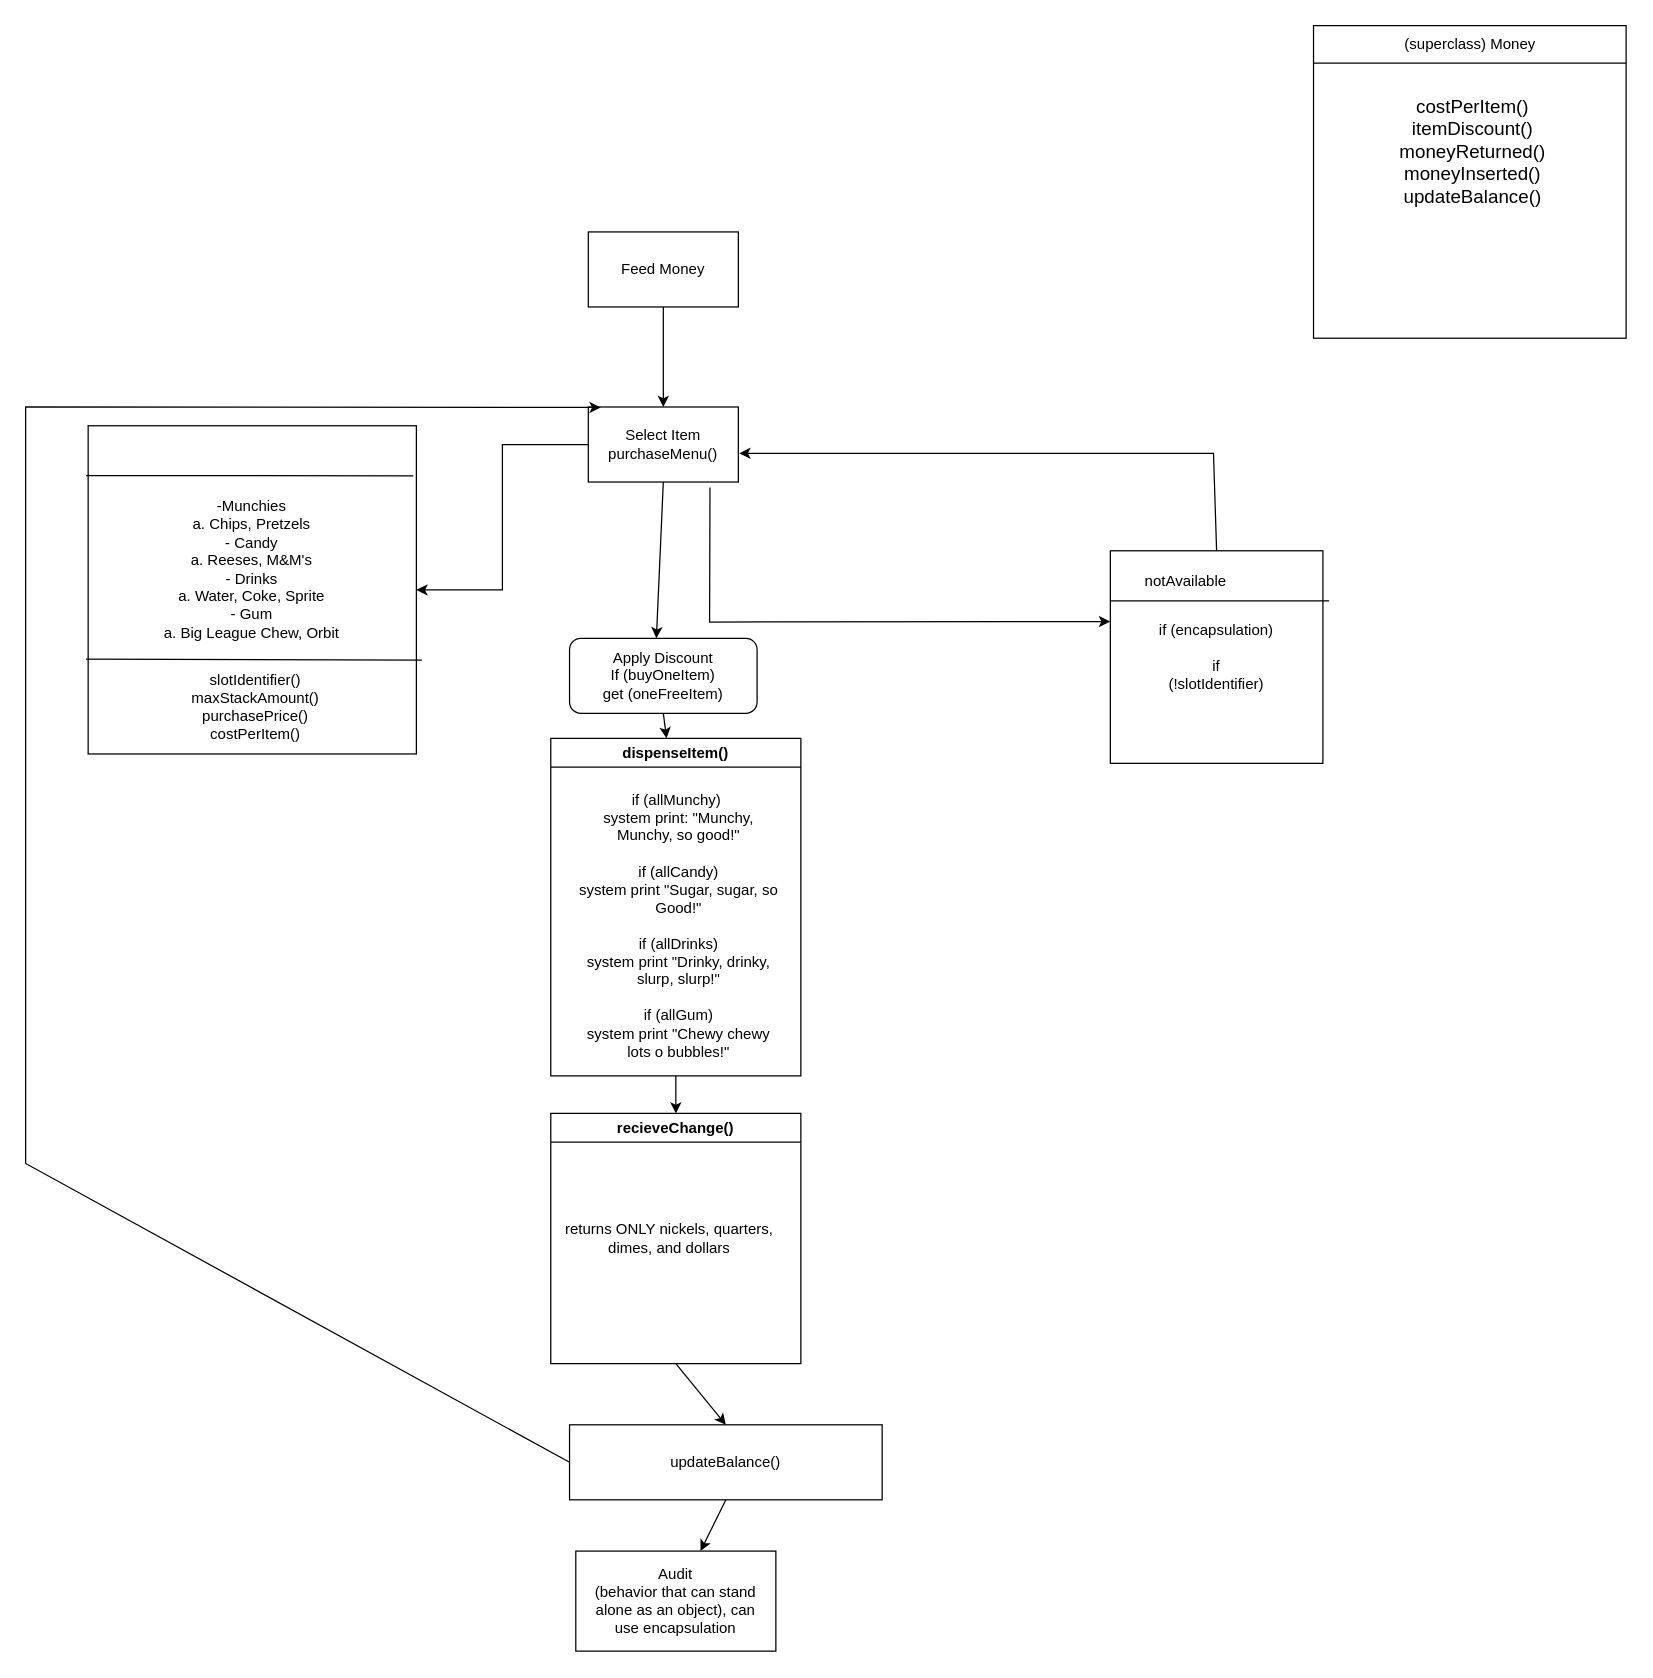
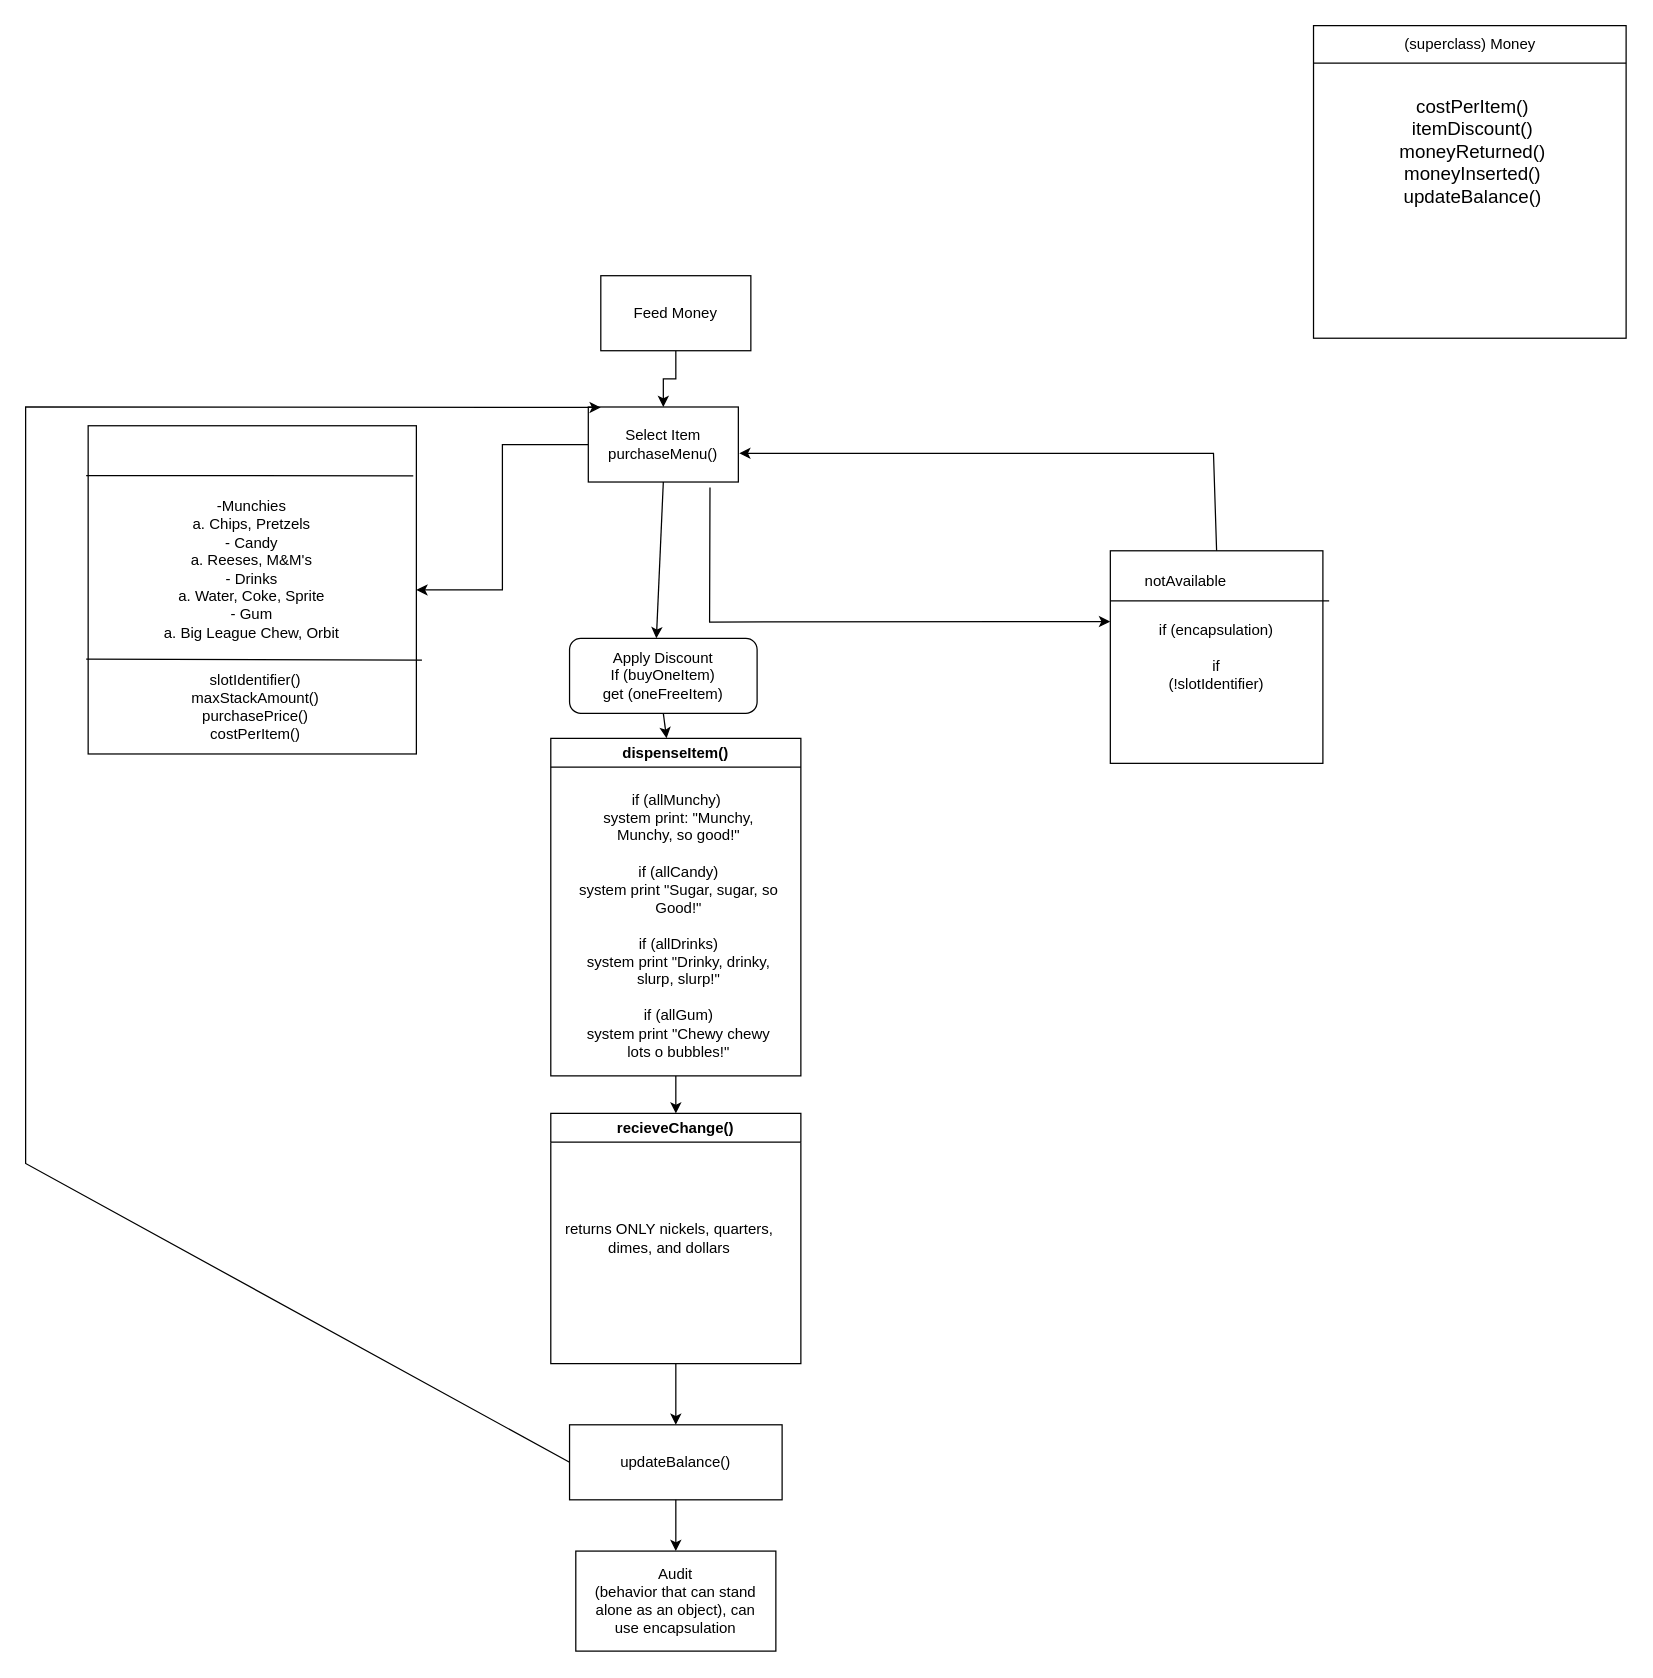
  <mxCell id="0" />
  <mxCell id="1" parent="0" />
  <mxCell id="2" value="" style="html=1;aspect=fixed;" vertex="1" parent="1"><mxGeometry x="70" y="340" width="262.5" height="262.5" as="geometry" /></mxCell>
  <mxCell id="3" value="" style="edgeStyle=orthogonalEdgeStyle;rounded=0;orthogonalLoop=1;jettySize=auto;html=1;exitX=0.5;exitY=1;exitDx=0;exitDy=0;entryX=0.5;entryY=0;entryDx=0;entryDy=0;" edge="1" parent="1" source="6" target="5"><mxGeometry relative="1" as="geometry"><mxPoint x="586.5" y="280" as="targetPoint" /></mxGeometry></mxCell>
  <mxCell id="4" value="" style="edgeStyle=orthogonalEdgeStyle;rounded=0;orthogonalLoop=1;jettySize=auto;html=1;" edge="1" parent="1" source="5" target="2"><mxGeometry relative="1" as="geometry" /></mxCell>
  <mxCell id="5" value="Select Item&lt;br&gt;purchaseMenu()" style="whiteSpace=wrap;html=1;" vertex="1" parent="1"><mxGeometry x="470" y="325" width="120" height="60" as="geometry" /></mxCell>
- <mxCell id="6" value="Feed Money" style="whiteSpace=wrap;html=1;" vertex="1" parent="1"><mxGeometry x="470" y="185" width="120" height="60" as="geometry" /></mxCell>
+ <mxCell id="6" value="Feed Money" style="whiteSpace=wrap;html=1;" vertex="1" parent="1"><mxGeometry x="480" y="220" width="120" height="60" as="geometry" /></mxCell>
  <mxCell id="7" value="" style="html=1;aspect=fixed;" vertex="1" parent="1"><mxGeometry x="1050" y="20" width="250" height="250" as="geometry" /></mxCell>
  <mxCell id="8" value="(superclass) Money" style="text;strokeColor=none;align=center;fillColor=none;html=1;verticalAlign=middle;whiteSpace=wrap;rounded=0;" vertex="1" parent="1"><mxGeometry x="1068.75" y="20" width="212.5" height="30" as="geometry" /></mxCell>
  <mxCell id="9" value="&lt;font style=&quot;font-size: 15px;&quot;&gt;costPerItem()&lt;br&gt;itemDiscount()&lt;br&gt;moneyReturned()&lt;br&gt;moneyInserted()&lt;br&gt;updateBalance()&lt;br&gt;&lt;/font&gt;" style="text;strokeColor=none;align=center;fillColor=none;html=1;verticalAlign=middle;whiteSpace=wrap;rounded=0;" vertex="1" parent="1"><mxGeometry x="1090" y="40" width="175" height="160" as="geometry" /></mxCell>
  <mxCell id="10" value="-Munchies&lt;br&gt;a. Chips, Pretzels&lt;br style=&quot;border-color: var(--border-color);&quot;&gt;&lt;span style=&quot;&quot;&gt;- Candy&lt;br&gt;&lt;/span&gt;a. Reeses, M&amp;amp;M's&lt;br style=&quot;border-color: var(--border-color);&quot;&gt;&lt;span style=&quot;&quot;&gt;- Drinks&lt;br&gt;&lt;/span&gt;a. Water, Coke, Sprite&lt;br style=&quot;border-color: var(--border-color);&quot;&gt;&lt;span style=&quot;&quot;&gt;- Gum&lt;br&gt;a. Big League Chew, Orbit&lt;br&gt;&lt;/span&gt;" style="text;strokeColor=none;align=center;fillColor=none;html=1;verticalAlign=middle;whiteSpace=wrap;rounded=0;" vertex="1" parent="1"><mxGeometry x="106.25" y="385" width="190" height="140" as="geometry" /></mxCell>
  <mxCell id="11" value="" style="endArrow=none;html=1;rounded=0;" edge="1" parent="1"><mxGeometry width="50" height="50" relative="1" as="geometry"><mxPoint x="1050" y="50" as="sourcePoint" /><mxPoint x="1300" y="50" as="targetPoint" /></mxGeometry></mxCell>
  <mxCell id="12" value="" style="endArrow=none;html=1;rounded=0;entryX=-0.006;entryY=0.152;entryDx=0;entryDy=0;entryPerimeter=0;" edge="1" parent="1" target="2"><mxGeometry width="50" height="50" relative="1" as="geometry"><mxPoint x="330" y="380" as="sourcePoint" /><mxPoint x="640" y="520" as="targetPoint" /></mxGeometry></mxCell>
  <mxCell id="13" value="" style="endArrow=none;html=1;rounded=0;exitX=-0.006;exitY=0.711;exitDx=0;exitDy=0;exitPerimeter=0;entryX=1.017;entryY=0.714;entryDx=0;entryDy=0;entryPerimeter=0;" edge="1" parent="1" source="2" target="2"><mxGeometry width="50" height="50" relative="1" as="geometry"><mxPoint x="590" y="570" as="sourcePoint" /><mxPoint x="330" y="520" as="targetPoint" /></mxGeometry></mxCell>
  <mxCell id="14" value="slotIdentifier()&lt;br&gt;maxStackAmount()&lt;br&gt;purchasePrice()&lt;br&gt;costPerItem()" style="text;strokeColor=none;align=center;fillColor=none;html=1;verticalAlign=middle;whiteSpace=wrap;rounded=0;" vertex="1" parent="1"><mxGeometry x="174" y="550" width="60" height="30" as="geometry" /></mxCell>
  <mxCell id="15" value="" style="rounded=0;whiteSpace=wrap;html=1;" vertex="1" parent="1"><mxGeometry x="887.5" y="440" width="170" height="170" as="geometry" /></mxCell>
  <mxCell id="16" value="" style="endArrow=none;html=1;rounded=0;" edge="1" parent="1"><mxGeometry width="50" height="50" relative="1" as="geometry"><mxPoint x="1062.5" y="480" as="sourcePoint" /><mxPoint x="887.5" y="480" as="targetPoint" /></mxGeometry></mxCell>
  <mxCell id="17" value="notAvailable" style="text;strokeColor=none;align=center;fillColor=none;html=1;verticalAlign=middle;whiteSpace=wrap;rounded=0;" vertex="1" parent="1"><mxGeometry x="917.5" y="450" width="60" height="30" as="geometry" /></mxCell>
  <mxCell id="18" value="if (encapsulation)&lt;br&gt;&lt;br&gt;if&lt;br&gt;(!slotIdentifier)" style="text;strokeColor=none;align=center;fillColor=none;html=1;verticalAlign=middle;whiteSpace=wrap;rounded=0;" vertex="1" parent="1"><mxGeometry x="925" y="500" width="95" height="50" as="geometry" /></mxCell>
  <mxCell id="19" value="" style="endArrow=classic;html=1;rounded=0;exitX=0.811;exitY=1.072;exitDx=0;exitDy=0;entryX=-0.001;entryY=0.333;entryDx=0;entryDy=0;entryPerimeter=0;exitPerimeter=0;" edge="1" parent="1" source="5" target="15"><mxGeometry width="50" height="50" relative="1" as="geometry"><mxPoint x="590" y="495" as="sourcePoint" /><mxPoint x="640" y="500" as="targetPoint" /><Array as="points"><mxPoint x="567" y="497" /></Array></mxGeometry></mxCell>
  <mxCell id="20" value="" style="endArrow=classic;html=1;rounded=0;exitX=0.5;exitY=0;exitDx=0;exitDy=0;entryX=1.006;entryY=0.617;entryDx=0;entryDy=0;entryPerimeter=0;" edge="1" parent="1" source="15" target="5"><mxGeometry width="50" height="50" relative="1" as="geometry"><mxPoint x="590" y="550" as="sourcePoint" /><mxPoint x="640" y="500" as="targetPoint" /><Array as="points"><mxPoint x="970" y="362" /></Array></mxGeometry></mxCell>
  <mxCell id="21" value="dispenseItem()" style="swimlane;whiteSpace=wrap;html=1;startSize=23;" vertex="1" parent="1"><mxGeometry x="440" y="590" width="200" height="270" as="geometry" /></mxCell>
  <mxCell id="22" value="if (allMunchy)&amp;nbsp;&lt;br&gt;system print: &quot;Munchy, Munchy, so good!&quot;&lt;br&gt;&lt;br&gt;if (allCandy)&lt;br&gt;system print &quot;Sugar, sugar, so Good!&quot;&lt;br&gt;&lt;br&gt;if (allDrinks)&lt;br&gt;system print &quot;Drinky, drinky, slurp, slurp!&quot;&lt;br&gt;&lt;br&gt;if (allGum)&lt;br&gt;system print &quot;Chewy chewy lots o bubbles!&quot;" style="text;strokeColor=none;align=center;fillColor=none;html=1;verticalAlign=middle;whiteSpace=wrap;rounded=0;" vertex="1" parent="21"><mxGeometry x="20" y="20" width="165" height="260" as="geometry" /></mxCell>
  <mxCell id="23" value="" style="endArrow=classic;html=1;rounded=0;exitX=0.5;exitY=1;exitDx=0;exitDy=0;entryX=0.463;entryY=0;entryDx=0;entryDy=0;entryPerimeter=0;" edge="1" parent="1" source="28" target="21"><mxGeometry width="50" height="50" relative="1" as="geometry"><mxPoint x="690" y="540" as="sourcePoint" /><mxPoint x="740" y="490" as="targetPoint" /></mxGeometry></mxCell>
  <mxCell id="24" value="" style="endArrow=classic;html=1;rounded=0;exitX=0.5;exitY=1;exitDx=0;exitDy=0;" edge="1" parent="1" source="21" target="29"><mxGeometry width="50" height="50" relative="1" as="geometry"><mxPoint x="570" y="940" as="sourcePoint" /><mxPoint x="540" y="900" as="targetPoint" /></mxGeometry></mxCell>
- <mxCell id="25" value="updateBalance()" style="rounded=0;whiteSpace=wrap;html=1;" vertex="1" parent="1"><mxGeometry x="455" y="1139" width="250" height="60" as="geometry" /></mxCell>
+ <mxCell id="25" value="updateBalance()" style="rounded=0;whiteSpace=wrap;html=1;" vertex="1" parent="1"><mxGeometry x="455" y="1139" width="170" height="60" as="geometry" /></mxCell>
  <mxCell id="26" value="" style="endArrow=classic;html=1;rounded=0;exitX=0;exitY=0.5;exitDx=0;exitDy=0;entryX=0.083;entryY=0.006;entryDx=0;entryDy=0;entryPerimeter=0;" edge="1" parent="1" source="25" target="5"><mxGeometry width="50" height="50" relative="1" as="geometry"><mxPoint x="690" y="580" as="sourcePoint" /><mxPoint x="480" y="320" as="targetPoint" /><Array as="points"><mxPoint x="20" y="930" /><mxPoint x="20" y="325" /></Array></mxGeometry></mxCell>
  <mxCell id="27" value="" style="endArrow=classic;html=1;rounded=0;exitX=0.5;exitY=1;exitDx=0;exitDy=0;entryX=0.463;entryY=0;entryDx=0;entryDy=0;entryPerimeter=0;" edge="1" parent="1" source="5" target="28"><mxGeometry width="50" height="50" relative="1" as="geometry"><mxPoint x="530" y="385" as="sourcePoint" /><mxPoint x="533" y="700" as="targetPoint" /></mxGeometry></mxCell>
  <mxCell id="28" value="Apply Discount&lt;br&gt;If (buyOneItem)&lt;br&gt;get (oneFreeItem)" style="whiteSpace=wrap;html=1;rounded=1;" vertex="1" parent="1"><mxGeometry x="455" y="510" width="150" height="60" as="geometry" /></mxCell>
  <mxCell id="29" value="recieveChange()" style="swimlane;whiteSpace=wrap;html=1;" vertex="1" parent="1"><mxGeometry x="440" y="890" width="200" height="200" as="geometry" /></mxCell>
  <mxCell id="30" value="&lt;span style=&quot;&quot;&gt;returns ONLY nickels, quarters, dimes, and dollars&lt;br&gt;&lt;/span&gt;" style="text;strokeColor=none;align=center;fillColor=none;html=1;verticalAlign=middle;whiteSpace=wrap;rounded=0;" vertex="1" parent="29"><mxGeometry y="30" width="190" height="140" as="geometry" /></mxCell>
  <mxCell id="31" value="" style="endArrow=classic;html=1;rounded=0;exitX=0.5;exitY=1;exitDx=0;exitDy=0;entryX=0.5;entryY=0;entryDx=0;entryDy=0;" edge="1" parent="1" source="29" target="25"><mxGeometry width="50" height="50" relative="1" as="geometry"><mxPoint x="690" y="780" as="sourcePoint" /><mxPoint x="740" y="730" as="targetPoint" /></mxGeometry></mxCell>
  <mxCell id="32" value="Audit&lt;br&gt;(behavior that can stand alone as an object), can&lt;br&gt;use encapsulation" style="rounded=0;whiteSpace=wrap;html=1;" vertex="1" parent="1"><mxGeometry x="460" y="1240" width="160" height="80" as="geometry" /></mxCell>
  <mxCell id="33" value="" style="endArrow=classic;html=1;rounded=0;exitX=0.5;exitY=1;exitDx=0;exitDy=0;" edge="1" parent="1" source="25" target="32"><mxGeometry width="50" height="50" relative="1" as="geometry"><mxPoint x="690" y="780" as="sourcePoint" /><mxPoint x="740" y="730" as="targetPoint" /></mxGeometry></mxCell>
